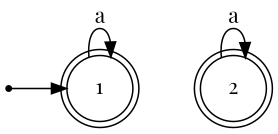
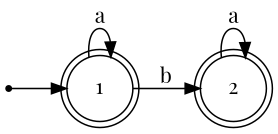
  digraph {
    fontname="Playfair Display"
    rankdir=LR
    node [fontname="Playfair Display" shape=doublecircle]
    edge [fontname="Playfair Display"]
    1
    2
    nowhere [shape=point]
    1 -> 1 [label=a]
+   1 -> 2 [label=b]
    2 -> 2 [label=a]
    nowhere -> 1
  }
